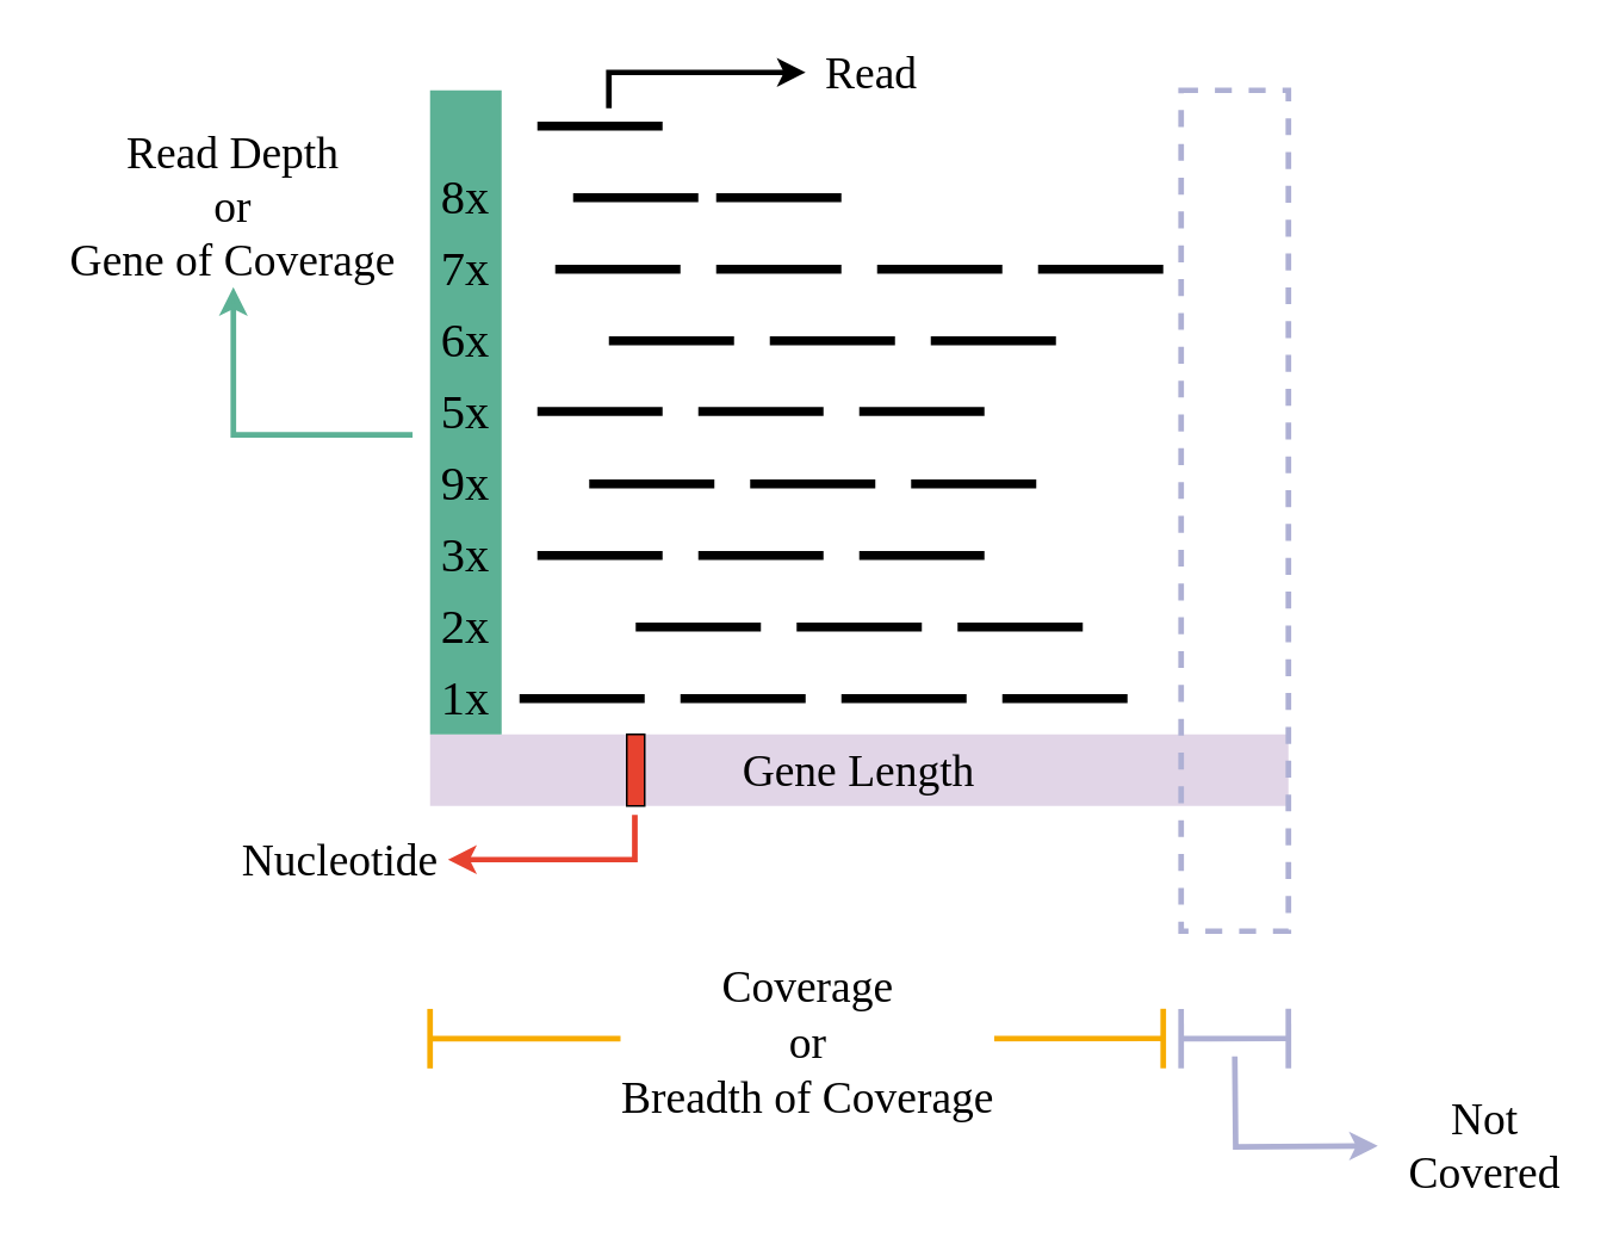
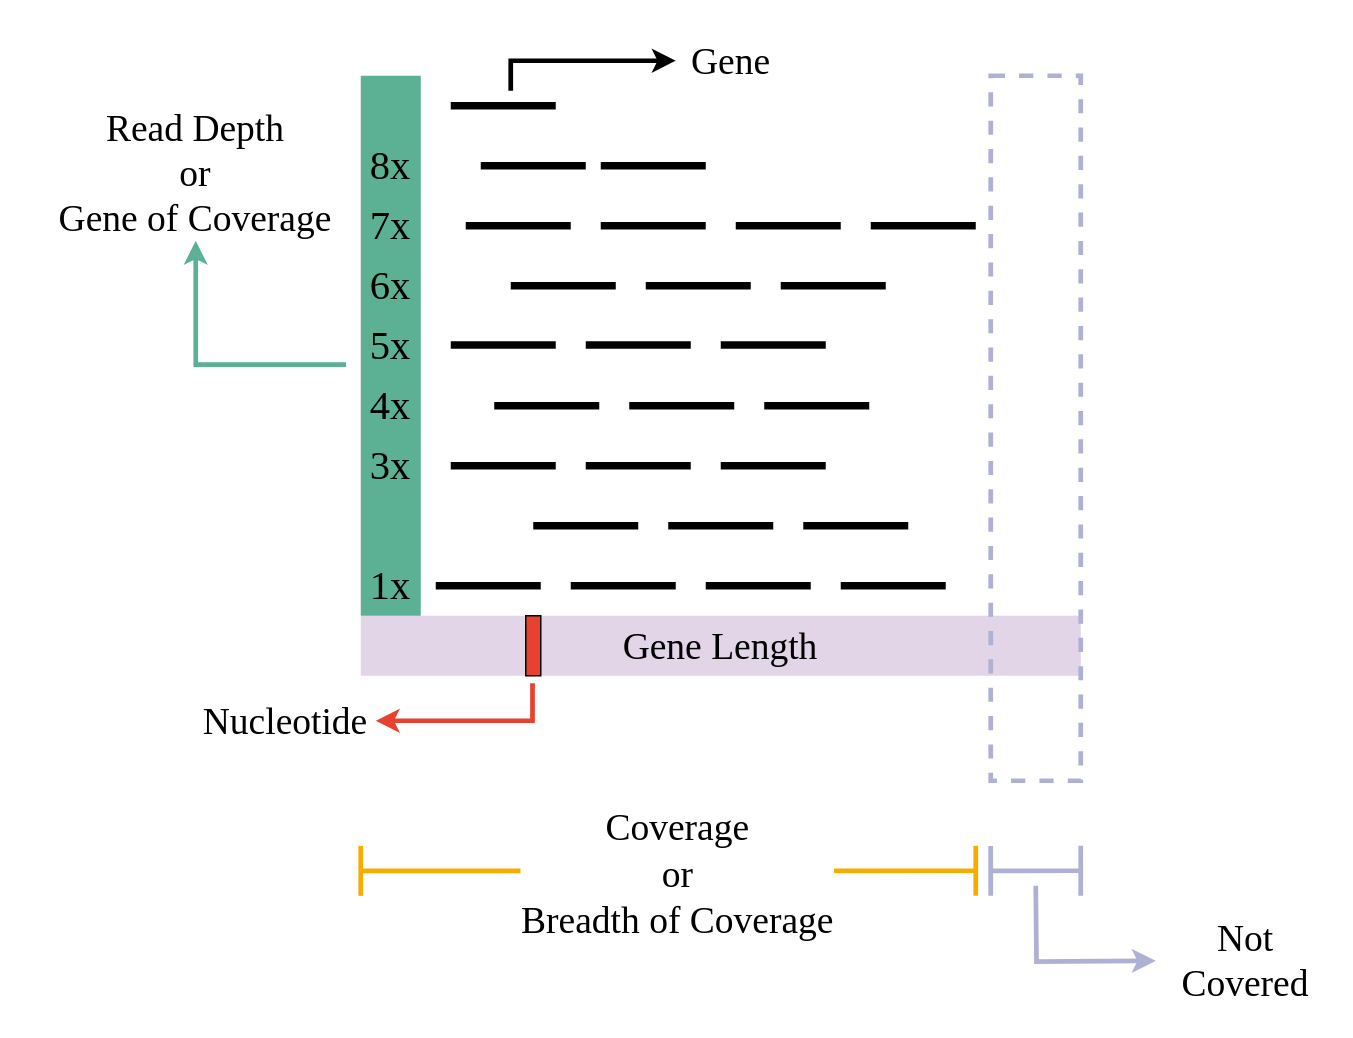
  <mxCell id="0" />
  <mxCell id="1" parent="0" />
  <mxCell id="2" value="&lt;font style=&quot;font-size: 25px;&quot; face=&quot;Computer Modern&quot;&gt;Gene Length&lt;/font&gt;" style="rounded=0;whiteSpace=wrap;html=1;fillColor=#e1d5e7;strokeColor=none;" vertex="1" parent="1"><mxGeometry x="240" y="410" width="480" height="40" as="geometry" /></mxCell>
  <mxCell id="3" value="" style="rounded=0;whiteSpace=wrap;html=1;spacing=0;fillColor=#5cb195;strokeColor=none;" vertex="1" parent="1"><mxGeometry x="240" y="50" width="40" height="360" as="geometry" /></mxCell>
  <mxCell id="4" value="" style="endArrow=baseDash;startArrow=baseDash;html=1;rounded=0;strokeWidth=3.15;startFill=0;endFill=0;endSize=29.134;startSize=29.134;strokeColor=#f7ac00;" edge="1" parent="1"><mxGeometry width="50" height="50" relative="1" as="geometry"><mxPoint x="240" y="580.08" as="sourcePoint" /><mxPoint x="650" y="580" as="targetPoint" /></mxGeometry></mxCell>
  <mxCell id="5" value="Text" style="edgeLabel;html=1;align=center;verticalAlign=middle;resizable=0;points=[];" vertex="1" connectable="0" parent="4"><mxGeometry x="0.011" y="-1" relative="1" as="geometry"><mxPoint as="offset" /></mxGeometry></mxCell>
  <mxCell id="6" value="&lt;font style=&quot;font-size: 25px;&quot; face=&quot;Computer Modern&quot;&gt;Coverage&lt;/font&gt;&lt;div style=&quot;font-size: 25px;&quot;&gt;&lt;font style=&quot;font-size: 25px;&quot; face=&quot;FNxoUceLzFfN_3sLXCh4&quot;&gt;or&lt;/font&gt;&lt;/div&gt;&lt;div style=&quot;font-size: 25px;&quot;&gt;&lt;font style=&quot;font-size: 25px;&quot; face=&quot;FNxoUceLzFfN_3sLXCh4&quot;&gt;Breadth of Coverage&lt;/font&gt;&lt;/div&gt;" style="edgeLabel;html=1;align=center;verticalAlign=middle;resizable=0;points=[];" vertex="1" connectable="0" parent="4"><mxGeometry x="0.023" y="-1" relative="1" as="geometry"><mxPoint as="offset" /></mxGeometry></mxCell>
  <mxCell id="7" value="" style="endArrow=none;html=1;rounded=0;strokeWidth=5.118;" edge="1" parent="1"><mxGeometry width="50" height="50" relative="1" as="geometry"><mxPoint x="300" y="70" as="sourcePoint" /><mxPoint x="370" y="70" as="targetPoint" /></mxGeometry></mxCell>
  <mxCell id="8" value="" style="endArrow=none;html=1;rounded=0;strokeWidth=5.118;" edge="1" parent="1"><mxGeometry width="50" height="50" relative="1" as="geometry"><mxPoint x="320" y="110" as="sourcePoint" /><mxPoint x="390" y="110" as="targetPoint" /></mxGeometry></mxCell>
  <mxCell id="9" value="" style="endArrow=none;html=1;rounded=0;strokeWidth=5.118;" edge="1" parent="1"><mxGeometry width="50" height="50" relative="1" as="geometry"><mxPoint x="400" y="110" as="sourcePoint" /><mxPoint x="470" y="110" as="targetPoint" /></mxGeometry></mxCell>
  <mxCell id="10" value="" style="endArrow=none;html=1;rounded=0;strokeWidth=5.118;" edge="1" parent="1"><mxGeometry width="50" height="50" relative="1" as="geometry"><mxPoint x="310" y="150" as="sourcePoint" /><mxPoint x="380" y="150" as="targetPoint" /></mxGeometry></mxCell>
  <mxCell id="11" value="" style="endArrow=none;html=1;rounded=0;strokeWidth=5.118;" edge="1" parent="1"><mxGeometry width="50" height="50" relative="1" as="geometry"><mxPoint x="400" y="150" as="sourcePoint" /><mxPoint x="470" y="150" as="targetPoint" /></mxGeometry></mxCell>
  <mxCell id="12" value="" style="endArrow=none;html=1;rounded=0;strokeWidth=5.118;" edge="1" parent="1"><mxGeometry width="50" height="50" relative="1" as="geometry"><mxPoint x="490" y="150" as="sourcePoint" /><mxPoint x="560" y="150" as="targetPoint" /></mxGeometry></mxCell>
  <mxCell id="13" value="" style="endArrow=none;html=1;rounded=0;strokeWidth=5.118;" edge="1" parent="1"><mxGeometry width="50" height="50" relative="1" as="geometry"><mxPoint x="580" y="150" as="sourcePoint" /><mxPoint x="650" y="150" as="targetPoint" /></mxGeometry></mxCell>
  <mxCell id="14" value="" style="endArrow=none;html=1;rounded=0;strokeWidth=5.118;" edge="1" parent="1"><mxGeometry width="50" height="50" relative="1" as="geometry"><mxPoint x="340" y="190" as="sourcePoint" /><mxPoint x="410" y="190" as="targetPoint" /></mxGeometry></mxCell>
  <mxCell id="15" value="" style="endArrow=none;html=1;rounded=0;strokeWidth=5.118;" edge="1" parent="1"><mxGeometry width="50" height="50" relative="1" as="geometry"><mxPoint x="430" y="190" as="sourcePoint" /><mxPoint x="500" y="190" as="targetPoint" /></mxGeometry></mxCell>
  <mxCell id="16" value="" style="endArrow=none;html=1;rounded=0;strokeWidth=5.118;" edge="1" parent="1"><mxGeometry width="50" height="50" relative="1" as="geometry"><mxPoint x="520" y="190" as="sourcePoint" /><mxPoint x="590" y="190" as="targetPoint" /></mxGeometry></mxCell>
  <mxCell id="17" value="" style="endArrow=none;html=1;rounded=0;strokeWidth=5.118;" edge="1" parent="1"><mxGeometry width="50" height="50" relative="1" as="geometry"><mxPoint x="300" y="229.5" as="sourcePoint" /><mxPoint x="370" y="229.5" as="targetPoint" /></mxGeometry></mxCell>
  <mxCell id="18" value="" style="endArrow=none;html=1;rounded=0;strokeWidth=5.118;" edge="1" parent="1"><mxGeometry width="50" height="50" relative="1" as="geometry"><mxPoint x="390" y="229.5" as="sourcePoint" /><mxPoint x="460" y="229.5" as="targetPoint" /></mxGeometry></mxCell>
  <mxCell id="19" value="" style="endArrow=none;html=1;rounded=0;strokeWidth=5.118;" edge="1" parent="1"><mxGeometry width="50" height="50" relative="1" as="geometry"><mxPoint x="480" y="229.5" as="sourcePoint" /><mxPoint x="550" y="229.5" as="targetPoint" /></mxGeometry></mxCell>
  <mxCell id="20" value="" style="endArrow=none;html=1;rounded=0;strokeWidth=5.118;" edge="1" parent="1"><mxGeometry width="50" height="50" relative="1" as="geometry"><mxPoint x="329" y="270" as="sourcePoint" /><mxPoint x="399" y="270" as="targetPoint" /></mxGeometry></mxCell>
  <mxCell id="21" value="" style="endArrow=none;html=1;rounded=0;strokeWidth=5.118;" edge="1" parent="1"><mxGeometry width="50" height="50" relative="1" as="geometry"><mxPoint x="419" y="270" as="sourcePoint" /><mxPoint x="489" y="270" as="targetPoint" /></mxGeometry></mxCell>
  <mxCell id="22" value="" style="endArrow=none;html=1;rounded=0;strokeWidth=5.118;" edge="1" parent="1"><mxGeometry width="50" height="50" relative="1" as="geometry"><mxPoint x="509" y="270" as="sourcePoint" /><mxPoint x="579" y="270" as="targetPoint" /></mxGeometry></mxCell>
  <mxCell id="23" value="" style="endArrow=none;html=1;rounded=0;strokeWidth=5.118;" edge="1" parent="1"><mxGeometry width="50" height="50" relative="1" as="geometry"><mxPoint x="300" y="310" as="sourcePoint" /><mxPoint x="370" y="310" as="targetPoint" /></mxGeometry></mxCell>
  <mxCell id="24" value="" style="endArrow=none;html=1;rounded=0;strokeWidth=5.118;" edge="1" parent="1"><mxGeometry width="50" height="50" relative="1" as="geometry"><mxPoint x="390" y="310" as="sourcePoint" /><mxPoint x="460" y="310" as="targetPoint" /></mxGeometry></mxCell>
  <mxCell id="25" value="" style="endArrow=none;html=1;rounded=0;strokeWidth=5.118;" edge="1" parent="1"><mxGeometry width="50" height="50" relative="1" as="geometry"><mxPoint x="480" y="310" as="sourcePoint" /><mxPoint x="550" y="310" as="targetPoint" /></mxGeometry></mxCell>
  <mxCell id="26" value="" style="endArrow=none;html=1;rounded=0;strokeWidth=5.118;" edge="1" parent="1"><mxGeometry width="50" height="50" relative="1" as="geometry"><mxPoint x="355" y="350" as="sourcePoint" /><mxPoint x="425" y="350" as="targetPoint" /></mxGeometry></mxCell>
  <mxCell id="27" value="" style="endArrow=none;html=1;rounded=0;strokeWidth=5.118;" edge="1" parent="1"><mxGeometry width="50" height="50" relative="1" as="geometry"><mxPoint x="445" y="350" as="sourcePoint" /><mxPoint x="515" y="350" as="targetPoint" /></mxGeometry></mxCell>
  <mxCell id="28" value="" style="endArrow=none;html=1;rounded=0;strokeWidth=5.118;" edge="1" parent="1"><mxGeometry width="50" height="50" relative="1" as="geometry"><mxPoint x="535" y="350" as="sourcePoint" /><mxPoint x="605" y="350" as="targetPoint" /></mxGeometry></mxCell>
  <mxCell id="29" value="" style="endArrow=none;html=1;rounded=0;strokeWidth=5.118;" edge="1" parent="1"><mxGeometry width="50" height="50" relative="1" as="geometry"><mxPoint x="380" y="390" as="sourcePoint" /><mxPoint x="450" y="390" as="targetPoint" /></mxGeometry></mxCell>
  <mxCell id="30" value="" style="endArrow=none;html=1;rounded=0;strokeWidth=5.118;" edge="1" parent="1"><mxGeometry width="50" height="50" relative="1" as="geometry"><mxPoint x="470" y="390" as="sourcePoint" /><mxPoint x="540" y="390" as="targetPoint" /></mxGeometry></mxCell>
  <mxCell id="31" value="" style="endArrow=none;html=1;rounded=0;strokeWidth=5.118;" edge="1" parent="1"><mxGeometry width="50" height="50" relative="1" as="geometry"><mxPoint x="560" y="390" as="sourcePoint" /><mxPoint x="630" y="390" as="targetPoint" /></mxGeometry></mxCell>
  <mxCell id="32" value="" style="endArrow=none;html=1;rounded=0;strokeWidth=5.118;" edge="1" parent="1"><mxGeometry width="50" height="50" relative="1" as="geometry"><mxPoint x="290" y="390" as="sourcePoint" /><mxPoint x="360" y="390" as="targetPoint" /></mxGeometry></mxCell>
  <mxCell id="33" value="" style="rounded=0;whiteSpace=wrap;html=1;fillColor=none;strokeWidth=3.15;dashed=1;strokeColor=#aeb0d4;" vertex="1" parent="1"><mxGeometry x="660" y="50" width="60" height="470" as="geometry" /></mxCell>
  <mxCell id="34" value="&lt;font style=&quot;font-size: 25px;&quot;&gt;Read Depth&lt;/font&gt;&lt;div style=&quot;font-size: 25px;&quot;&gt;&lt;font style=&quot;font-size: 25px;&quot;&gt;or&lt;/font&gt;&lt;/div&gt;&lt;div style=&quot;font-size: 25px;&quot;&gt;&lt;font style=&quot;font-size: 25px;&quot;&gt;Gene of Coverage&lt;/font&gt;&lt;/div&gt;" style="rounded=0;whiteSpace=wrap;html=1;fillColor=none;strokeColor=none;fontFamily=Computer Modern;" vertex="1" parent="1"><mxGeometry x="20" y="70" width="220" height="90" as="geometry" /></mxCell>
  <mxCell id="35" value="" style="endArrow=none;html=1;rounded=0;edgeStyle=orthogonalEdgeStyle;entryX=0;entryY=0.5;entryDx=0;entryDy=0;startArrow=classic;startFill=1;endFill=0;strokeWidth=3.15;strokeColor=#5cb195;" edge="1" parent="1"><mxGeometry width="50" height="50" relative="1" as="geometry"><mxPoint x="130" y="160" as="sourcePoint" /><mxPoint x="230.22" y="242.56" as="targetPoint" /><Array as="points"><mxPoint x="130" y="170" /><mxPoint x="130" y="243" /></Array></mxGeometry></mxCell>
  <mxCell id="36" value="" style="endArrow=classic;html=1;rounded=0;edgeStyle=orthogonalEdgeStyle;strokeWidth=3.15;" edge="1" parent="1"><mxGeometry width="50" height="50" relative="1" as="geometry"><mxPoint x="340" y="60" as="sourcePoint" /><mxPoint x="450" y="40" as="targetPoint" /><Array as="points"><mxPoint x="340" y="40" /></Array></mxGeometry></mxCell>
- <mxCell id="37" value="&lt;font style=&quot;font-size: 25px;&quot;&gt;Read&lt;br&gt;&lt;/font&gt;" style="rounded=0;whiteSpace=wrap;html=1;fillColor=none;strokeColor=none;fontFamily=Computer Modern;" vertex="1" parent="1"><mxGeometry x="454" y="20" width="66" height="40" as="geometry" /></mxCell>
+ <mxCell id="37" value="&lt;font style=&quot;font-size: 25px;&quot;&gt;Gene&lt;br&gt;&lt;/font&gt;" style="rounded=0;whiteSpace=wrap;html=1;fillColor=none;strokeColor=none;fontFamily=Computer Modern;" vertex="1" parent="1"><mxGeometry x="454" y="20" width="66" height="40" as="geometry" /></mxCell>
  <mxCell id="38" value="" style="rounded=0;whiteSpace=wrap;html=1;fillColor=#e7422f;" vertex="1" parent="1"><mxGeometry x="350" y="410" width="10" height="40" as="geometry" /></mxCell>
  <mxCell id="39" value="" style="endArrow=none;html=1;rounded=0;edgeStyle=orthogonalEdgeStyle;strokeWidth=3.15;endFill=0;startArrow=classic;startFill=1;strokeColor=#e7422f;" edge="1" parent="1"><mxGeometry width="50" height="50" relative="1" as="geometry"><mxPoint x="250" y="480" as="sourcePoint" /><mxPoint x="354.5" y="455" as="targetPoint" /><Array as="points"><mxPoint x="355" y="480" /></Array></mxGeometry></mxCell>
  <mxCell id="40" value="&lt;span style=&quot;font-size: 25px;&quot;&gt;Nucleotide&lt;/span&gt;" style="rounded=0;whiteSpace=wrap;html=1;fillColor=none;strokeColor=none;fontFamily=Computer Modern;" vertex="1" parent="1"><mxGeometry x="130" y="460" width="120" height="40" as="geometry" /></mxCell>
  <mxCell id="41" value="&lt;font face=&quot;Computer Modern&quot; style=&quot;font-size: 27px;&quot;&gt;8x&lt;/font&gt;" style="rounded=0;whiteSpace=wrap;html=1;fillColor=none;strokeColor=none;" vertex="1" parent="1"><mxGeometry x="240" y="90" width="40" height="40" as="geometry" /></mxCell>
  <mxCell id="42" value="&lt;font face=&quot;Computer Modern&quot; style=&quot;font-size: 27px;&quot;&gt;7x&lt;/font&gt;" style="rounded=0;whiteSpace=wrap;html=1;fillColor=none;strokeColor=none;" vertex="1" parent="1"><mxGeometry x="240" y="130" width="40" height="40" as="geometry" /></mxCell>
  <mxCell id="43" value="&lt;font face=&quot;Computer Modern&quot; style=&quot;font-size: 27px;&quot;&gt;6x&lt;/font&gt;" style="rounded=0;whiteSpace=wrap;html=1;fillColor=none;strokeColor=none;" vertex="1" parent="1"><mxGeometry x="240" y="170" width="40" height="40" as="geometry" /></mxCell>
  <mxCell id="44" value="&lt;font face=&quot;Computer Modern&quot; style=&quot;font-size: 27px;&quot;&gt;5x&lt;/font&gt;" style="rounded=0;whiteSpace=wrap;html=1;fillColor=none;strokeColor=none;" vertex="1" parent="1"><mxGeometry x="240" y="210" width="40" height="40" as="geometry" /></mxCell>
- <mxCell id="45" value="&lt;font face=&quot;Computer Modern&quot; style=&quot;font-size: 27px;&quot;&gt;9x&lt;/font&gt;" style="rounded=0;whiteSpace=wrap;html=1;fillColor=none;strokeColor=none;" vertex="1" parent="1"><mxGeometry x="240" y="250" width="40" height="40" as="geometry" /></mxCell>
+ <mxCell id="45" value="&lt;font face=&quot;Computer Modern&quot; style=&quot;font-size: 27px;&quot;&gt;4x&lt;/font&gt;" style="rounded=0;whiteSpace=wrap;html=1;fillColor=none;strokeColor=none;" vertex="1" parent="1"><mxGeometry x="240" y="250" width="40" height="40" as="geometry" /></mxCell>
  <mxCell id="46" value="&lt;font face=&quot;Computer Modern&quot; style=&quot;font-size: 27px;&quot;&gt;3x&lt;/font&gt;" style="rounded=0;whiteSpace=wrap;html=1;fillColor=none;strokeColor=none;" vertex="1" parent="1"><mxGeometry x="240" y="290" width="40" height="40" as="geometry" /></mxCell>
- <mxCell id="47" value="&lt;font face=&quot;Computer Modern&quot; style=&quot;font-size: 27px;&quot;&gt;2x&lt;/font&gt;" style="rounded=0;whiteSpace=wrap;html=1;fillColor=none;strokeColor=none;" vertex="1" parent="1"><mxGeometry x="240" y="330" width="40" height="40" as="geometry" /></mxCell>
  <mxCell id="48" value="&lt;font face=&quot;Computer Modern&quot; style=&quot;font-size: 27px;&quot;&gt;1x&lt;/font&gt;" style="rounded=0;whiteSpace=wrap;html=1;fillColor=none;strokeColor=none;" vertex="1" parent="1"><mxGeometry x="240" y="370" width="40" height="40" as="geometry" /></mxCell>
  <mxCell id="49" value="" style="endArrow=baseDash;startArrow=baseDash;html=1;rounded=0;strokeWidth=3.15;startFill=0;endFill=0;endSize=29.134;startSize=29.134;strokeColor=#aeb0d4;" edge="1" parent="1"><mxGeometry width="50" height="50" relative="1" as="geometry"><mxPoint x="660" y="580.08" as="sourcePoint" /><mxPoint x="720" y="580" as="targetPoint" /></mxGeometry></mxCell>
  <mxCell id="50" value="" style="endArrow=none;html=1;rounded=0;strokeWidth=3.15;edgeStyle=orthogonalEdgeStyle;endFill=0;startArrow=classic;startFill=1;strokeColor=#aeb0d4;" edge="1" parent="1"><mxGeometry width="50" height="50" relative="1" as="geometry"><mxPoint x="770" y="640" as="sourcePoint" /><mxPoint x="690" y="590" as="targetPoint" /></mxGeometry></mxCell>
  <mxCell id="51" value="&lt;font face=&quot;Computer Modern&quot; style=&quot;font-size: 25px;&quot;&gt;Not Covered&lt;/font&gt;" style="rounded=0;whiteSpace=wrap;html=1;strokeColor=none;fillColor=none;" vertex="1" parent="1"><mxGeometry x="780" y="610" width="100" height="60" as="geometry" /></mxCell>
